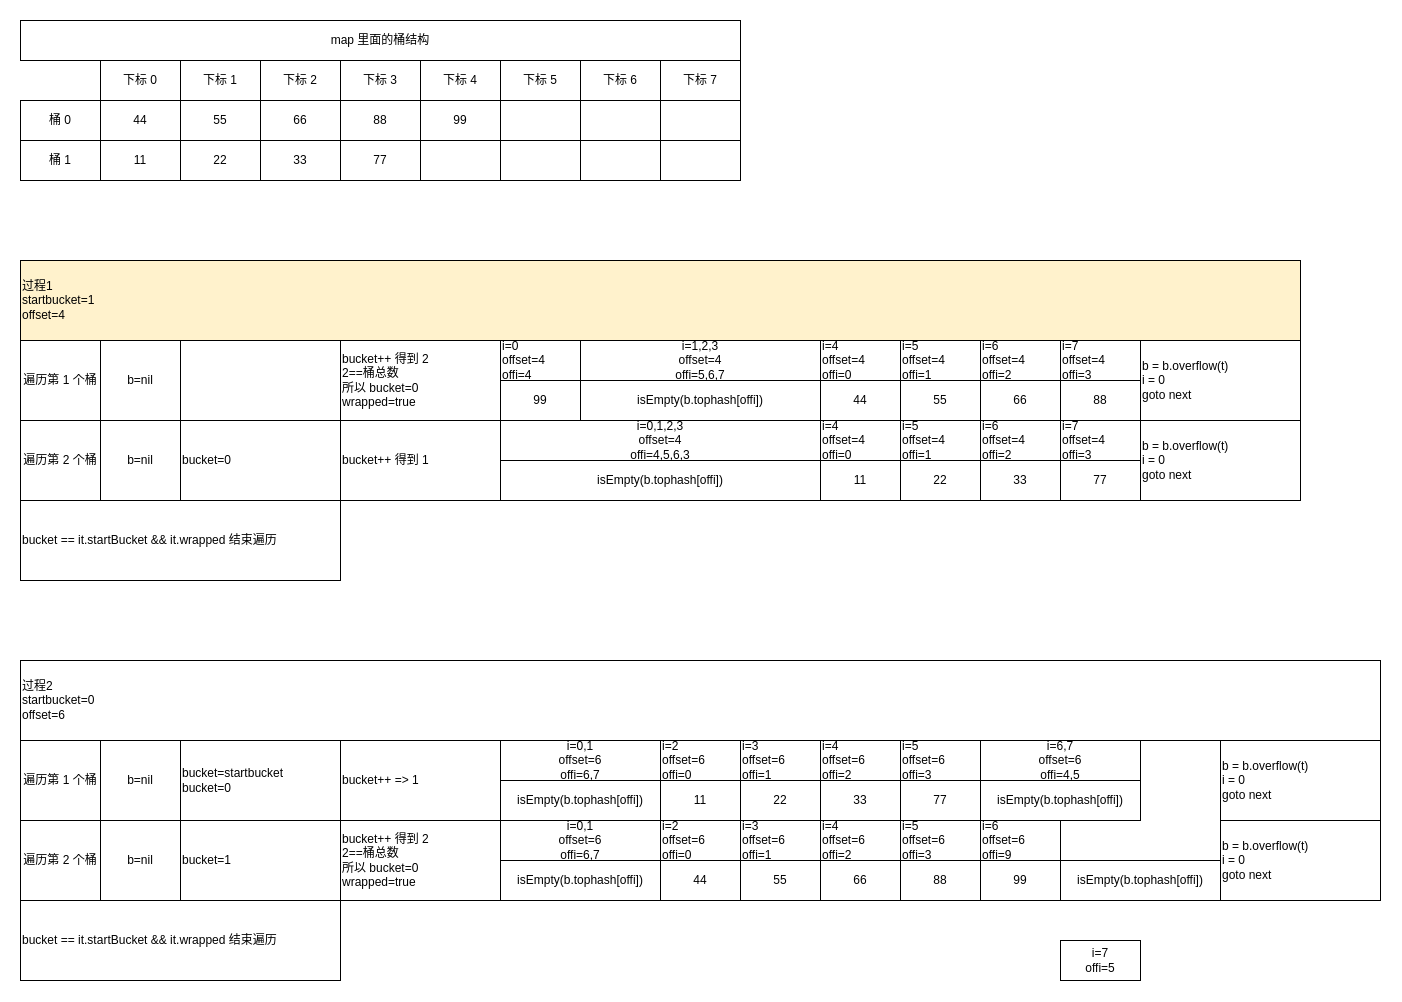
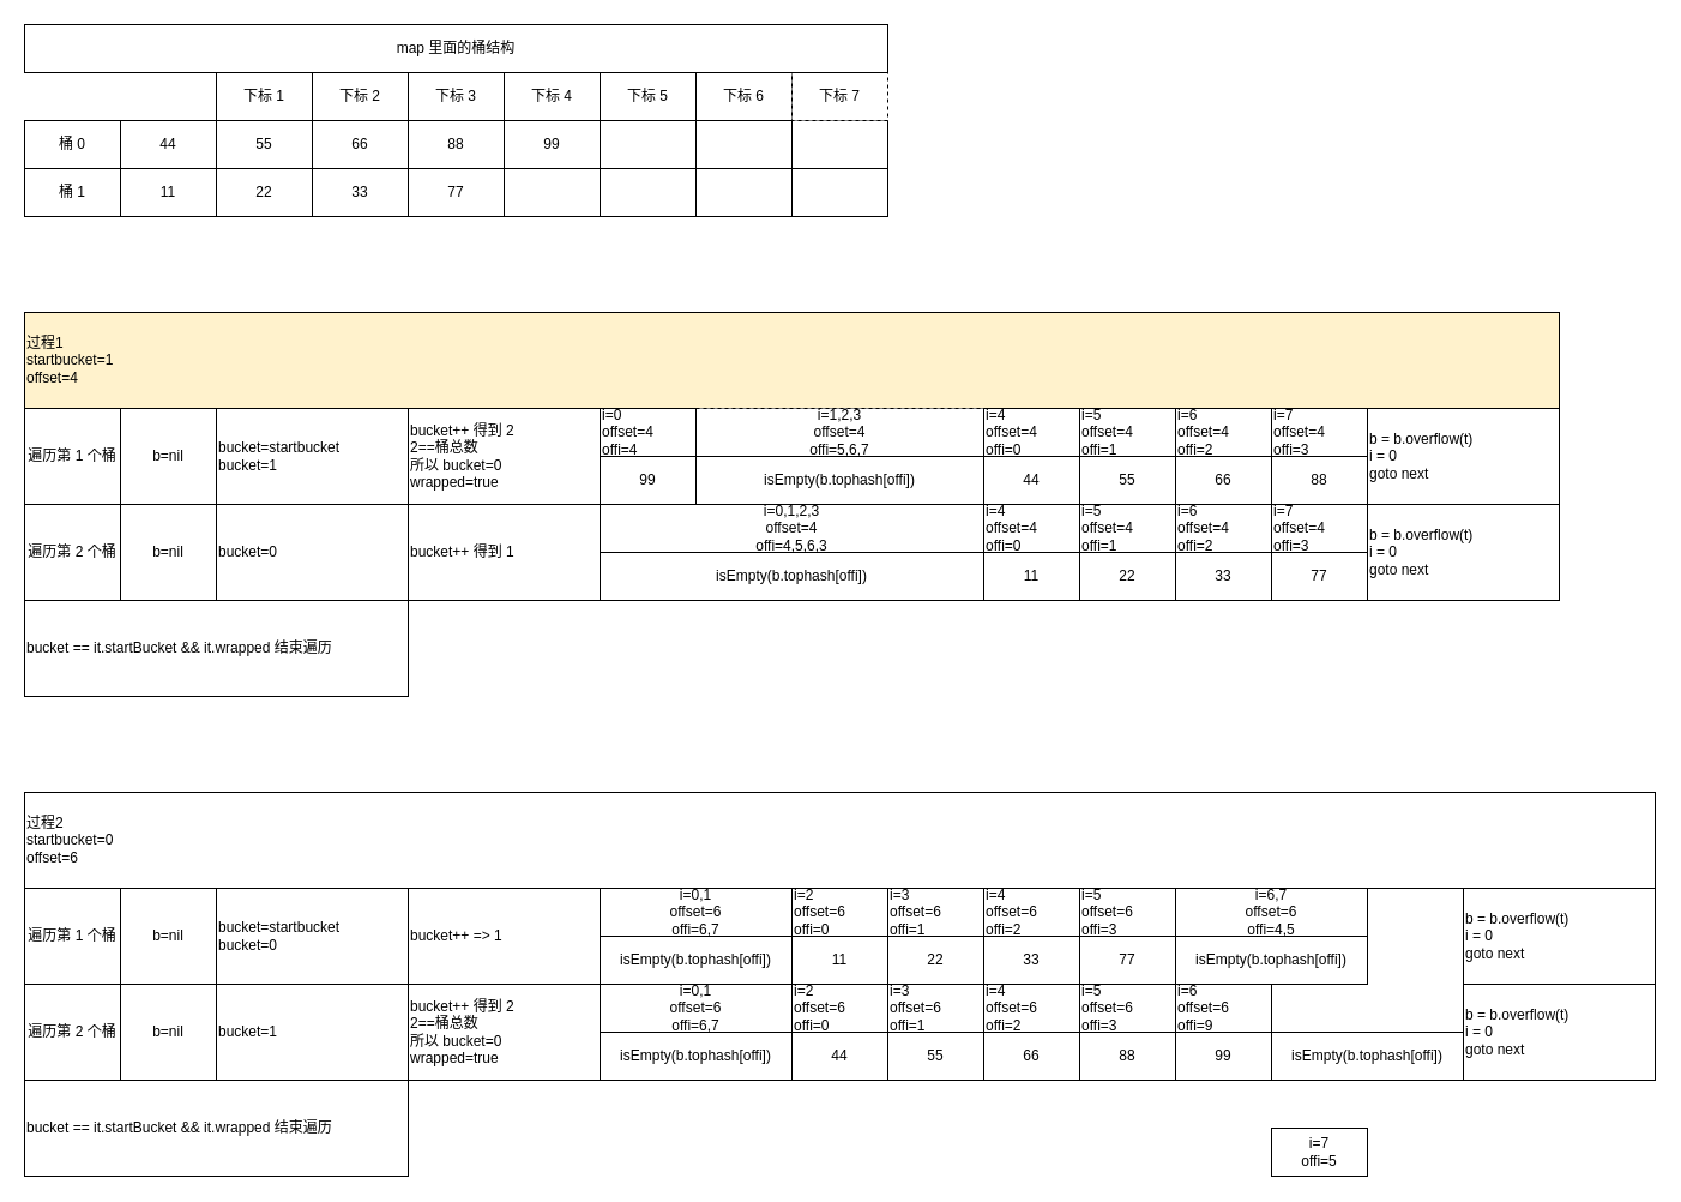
  <mxCell id="0" />
  <mxCell id="1" parent="0" />
  <mxCell id="2" value="桶 0" style="rounded=0;whiteSpace=wrap;html=1;" vertex="1" parent="1"><mxGeometry x="20" y="100" width="80" height="40" as="geometry" /></mxCell>
  <mxCell id="3" value="桶 1" style="rounded=0;whiteSpace=wrap;html=1;" vertex="1" parent="1"><mxGeometry x="20" y="140" width="80" height="40" as="geometry" /></mxCell>
  <mxCell id="4" value="44" style="rounded=0;whiteSpace=wrap;html=1;" vertex="1" parent="1"><mxGeometry x="100" y="100" width="80" height="40" as="geometry" /></mxCell>
  <mxCell id="5" value="55" style="rounded=0;whiteSpace=wrap;html=1;" vertex="1" parent="1"><mxGeometry x="180" y="100" width="80" height="40" as="geometry" /></mxCell>
  <mxCell id="6" value="66" style="rounded=0;whiteSpace=wrap;html=1;" vertex="1" parent="1"><mxGeometry x="260" y="100" width="80" height="40" as="geometry" /></mxCell>
  <mxCell id="7" value="88" style="rounded=0;whiteSpace=wrap;html=1;" vertex="1" parent="1"><mxGeometry x="340" y="100" width="80" height="40" as="geometry" /></mxCell>
  <mxCell id="8" value="99" style="rounded=0;whiteSpace=wrap;html=1;" vertex="1" parent="1"><mxGeometry x="420" y="100" width="80" height="40" as="geometry" /></mxCell>
  <mxCell id="9" value="11" style="rounded=0;whiteSpace=wrap;html=1;" vertex="1" parent="1"><mxGeometry x="100" y="140" width="80" height="40" as="geometry" /></mxCell>
  <mxCell id="10" value="22" style="rounded=0;whiteSpace=wrap;html=1;" vertex="1" parent="1"><mxGeometry x="180" y="140" width="80" height="40" as="geometry" /></mxCell>
  <mxCell id="11" value="33" style="rounded=0;whiteSpace=wrap;html=1;" vertex="1" parent="1"><mxGeometry x="260" y="140" width="80" height="40" as="geometry" /></mxCell>
  <mxCell id="12" value="77" style="rounded=0;whiteSpace=wrap;html=1;" vertex="1" parent="1"><mxGeometry x="340" y="140" width="80" height="40" as="geometry" /></mxCell>
  <mxCell id="13" value="" style="rounded=0;whiteSpace=wrap;html=1;" vertex="1" parent="1"><mxGeometry x="660" y="100" width="80" height="40" as="geometry" /></mxCell>
- <mxCell id="14" value="下标 0" style="rounded=0;whiteSpace=wrap;html=1;" vertex="1" parent="1"><mxGeometry x="100" y="60" width="80" height="40" as="geometry" /></mxCell>
  <mxCell id="15" value="下标&amp;nbsp;1" style="rounded=0;whiteSpace=wrap;html=1;" vertex="1" parent="1"><mxGeometry x="180" y="60" width="80" height="40" as="geometry" /></mxCell>
  <mxCell id="16" value="下标&amp;nbsp;2" style="rounded=0;whiteSpace=wrap;html=1;" vertex="1" parent="1"><mxGeometry x="260" y="60" width="80" height="40" as="geometry" /></mxCell>
  <mxCell id="17" value="下标&amp;nbsp;3" style="rounded=0;whiteSpace=wrap;html=1;" vertex="1" parent="1"><mxGeometry x="340" y="60" width="80" height="40" as="geometry" /></mxCell>
  <mxCell id="18" value="下标&amp;nbsp;4" style="rounded=0;whiteSpace=wrap;html=1;" vertex="1" parent="1"><mxGeometry x="420" y="60" width="80" height="40" as="geometry" /></mxCell>
  <mxCell id="19" value="下标&amp;nbsp;5" style="rounded=0;whiteSpace=wrap;html=1;" vertex="1" parent="1"><mxGeometry x="500" y="60" width="80" height="40" as="geometry" /></mxCell>
  <mxCell id="20" value="下标&amp;nbsp;6" style="rounded=0;whiteSpace=wrap;html=1;" vertex="1" parent="1"><mxGeometry x="580" y="60" width="80" height="40" as="geometry" /></mxCell>
- <mxCell id="21" value="下标&amp;nbsp;7" style="rounded=0;whiteSpace=wrap;html=1;" vertex="1" parent="1"><mxGeometry x="660" y="60" width="80" height="40" as="geometry" /></mxCell>
+ <mxCell id="21" value="下标&amp;nbsp;7" style="rounded=0;whiteSpace=wrap;html=1;dashed=1;" vertex="1" parent="1"><mxGeometry x="660" y="60" width="80" height="40" as="geometry" /></mxCell>
  <mxCell id="22" value="&lt;div&gt;过程1&lt;/div&gt;&lt;div&gt;startbucket=1&lt;/div&gt;&lt;div&gt;offset=4&lt;/div&gt;" style="rounded=0;whiteSpace=wrap;html=1;align=left;fillColor=#fff2cc;" vertex="1" parent="1"><mxGeometry x="20" y="260" width="1280" height="80" as="geometry" /></mxCell>
  <mxCell id="23" value="bucket++ 得到 2&lt;br&gt;2==桶总数&lt;br&gt;所以 bucket=0&lt;br&gt;wrapped=true" style="rounded=0;whiteSpace=wrap;html=1;align=left;" vertex="1" parent="1"><mxGeometry x="340" y="340" width="160" height="80" as="geometry" /></mxCell>
- <mxCell id="24" value="i=1,2,3&lt;br&gt;offset=4&lt;br&gt;offi=5,6,7" style="rounded=0;whiteSpace=wrap;html=1;" vertex="1" parent="1"><mxGeometry x="580" y="340" width="240" height="40" as="geometry" /></mxCell>
+ <mxCell id="24" value="i=1,2,3&lt;br&gt;offset=4&lt;br&gt;offi=5,6,7" style="rounded=0;whiteSpace=wrap;html=1;dashed=1;" vertex="1" parent="1"><mxGeometry x="580" y="340" width="240" height="40" as="geometry" /></mxCell>
  <mxCell id="25" value="i=0,1,2,3&lt;br&gt;offset=4&lt;br&gt;&lt;span style=&quot;text-align: left&quot;&gt;offi=4,5,6,3&lt;/span&gt;" style="rounded=0;whiteSpace=wrap;html=1;" vertex="1" parent="1"><mxGeometry x="500" y="420" width="320" height="40" as="geometry" /></mxCell>
+ <mxCell id="26" value="bucket=startbucket&lt;br&gt;bucket=1" style="rounded=0;whiteSpace=wrap;html=1;align=left;" vertex="1" parent="1"><mxGeometry x="180" y="340" width="160" height="80" as="geometry" /></mxCell>
  <mxCell id="27" value="i=0&lt;br&gt;offset=4&lt;br&gt;offi=4" style="rounded=0;whiteSpace=wrap;html=1;align=left;" vertex="1" parent="1"><mxGeometry x="500" y="340" width="80" height="40" as="geometry" /></mxCell>
  <mxCell id="28" value="bucket=0" style="rounded=0;whiteSpace=wrap;html=1;align=left;" vertex="1" parent="1"><mxGeometry x="180" y="420" width="160" height="80" as="geometry" /></mxCell>
  <mxCell id="29" value="bucket++ 得到 1" style="rounded=0;whiteSpace=wrap;html=1;align=left;" vertex="1" parent="1"><mxGeometry x="340" y="420" width="160" height="80" as="geometry" /></mxCell>
  <mxCell id="30" value="过程2&lt;br&gt;startbucket=0&lt;br&gt;offset=6" style="rounded=0;whiteSpace=wrap;html=1;align=left;" vertex="1" parent="1"><mxGeometry x="20" y="660" width="1360" height="80" as="geometry" /></mxCell>
  <mxCell id="31" value="i=2&lt;br&gt;offset=6&lt;br&gt;offi=0" style="rounded=0;whiteSpace=wrap;html=1;align=left;" vertex="1" parent="1"><mxGeometry x="660" y="740" width="80" height="40" as="geometry" /></mxCell>
  <mxCell id="32" value="bucket=startbucket&lt;br&gt;bucket=0" style="rounded=0;whiteSpace=wrap;html=1;align=left;" vertex="1" parent="1"><mxGeometry x="180" y="740" width="160" height="80" as="geometry" /></mxCell>
  <mxCell id="33" value="bucket++ =&amp;gt; 1" style="rounded=0;whiteSpace=wrap;html=1;align=left;" vertex="1" parent="1"><mxGeometry x="340" y="740" width="160" height="80" as="geometry" /></mxCell>
  <mxCell id="34" value="i=0,1&lt;br&gt;offset=6&lt;br&gt;&lt;span style=&quot;text-align: left&quot;&gt;offi=6,7&lt;/span&gt;" style="rounded=0;whiteSpace=wrap;html=1;" vertex="1" parent="1"><mxGeometry x="500" y="740" width="160" height="40" as="geometry" /></mxCell>
  <mxCell id="35" value="bucket=1" style="rounded=0;whiteSpace=wrap;html=1;align=left;" vertex="1" parent="1"><mxGeometry x="180" y="820" width="160" height="80" as="geometry" /></mxCell>
  <mxCell id="36" value="i=0,1&lt;br&gt;&lt;span style=&quot;text-align: left&quot;&gt;offset=6&lt;/span&gt;&lt;br style=&quot;text-align: left&quot;&gt;&lt;span style=&quot;text-align: left&quot;&gt;offi=6,7&lt;/span&gt;" style="rounded=0;whiteSpace=wrap;html=1;" vertex="1" parent="1"><mxGeometry x="500" y="820" width="160" height="40" as="geometry" /></mxCell>
  <mxCell id="37" value="" style="rounded=0;whiteSpace=wrap;html=1;" vertex="1" parent="1"><mxGeometry x="660" y="140" width="80" height="40" as="geometry" /></mxCell>
  <mxCell id="38" value="" style="rounded=0;whiteSpace=wrap;html=1;" vertex="1" parent="1"><mxGeometry x="580" y="100" width="80" height="40" as="geometry" /></mxCell>
  <mxCell id="39" value="" style="rounded=0;whiteSpace=wrap;html=1;" vertex="1" parent="1"><mxGeometry x="580" y="140" width="80" height="40" as="geometry" /></mxCell>
  <mxCell id="40" value="" style="rounded=0;whiteSpace=wrap;html=1;" vertex="1" parent="1"><mxGeometry x="500" y="100" width="80" height="40" as="geometry" /></mxCell>
  <mxCell id="41" value="" style="rounded=0;whiteSpace=wrap;html=1;" vertex="1" parent="1"><mxGeometry x="500" y="140" width="80" height="40" as="geometry" /></mxCell>
  <mxCell id="42" value="" style="rounded=0;whiteSpace=wrap;html=1;" vertex="1" parent="1"><mxGeometry x="420" y="140" width="80" height="40" as="geometry" /></mxCell>
  <mxCell id="43" value="b=nil" style="rounded=0;whiteSpace=wrap;html=1;" vertex="1" parent="1"><mxGeometry x="100" y="340" width="80" height="80" as="geometry" /></mxCell>
  <mxCell id="44" value="99" style="rounded=0;whiteSpace=wrap;html=1;" vertex="1" parent="1"><mxGeometry x="500" y="380" width="80" height="40" as="geometry" /></mxCell>
  <mxCell id="45" value="i=4&lt;br&gt;offset=4&lt;br&gt;offi=0" style="rounded=0;whiteSpace=wrap;html=1;align=left;" vertex="1" parent="1"><mxGeometry x="820" y="340" width="80" height="40" as="geometry" /></mxCell>
  <mxCell id="46" value="44" style="rounded=0;whiteSpace=wrap;html=1;" vertex="1" parent="1"><mxGeometry x="820" y="380" width="80" height="40" as="geometry" /></mxCell>
  <mxCell id="47" value="i=5&lt;br&gt;offset=4&lt;br&gt;offi=1" style="rounded=0;whiteSpace=wrap;html=1;align=left;" vertex="1" parent="1"><mxGeometry x="900" y="340" width="80" height="40" as="geometry" /></mxCell>
  <mxCell id="48" value="i=6&lt;br&gt;offset=4&lt;br&gt;offi=2" style="rounded=0;whiteSpace=wrap;html=1;align=left;" vertex="1" parent="1"><mxGeometry x="980" y="340" width="80" height="40" as="geometry" /></mxCell>
  <mxCell id="49" value="i=7&lt;br&gt;offset=4&lt;br&gt;offi=3" style="rounded=0;whiteSpace=wrap;html=1;align=left;" vertex="1" parent="1"><mxGeometry x="1060" y="340" width="80" height="40" as="geometry" /></mxCell>
  <mxCell id="50" value="55" style="rounded=0;whiteSpace=wrap;html=1;" vertex="1" parent="1"><mxGeometry x="900" y="380" width="80" height="40" as="geometry" /></mxCell>
  <mxCell id="51" value="66" style="rounded=0;whiteSpace=wrap;html=1;" vertex="1" parent="1"><mxGeometry x="980" y="380" width="80" height="40" as="geometry" /></mxCell>
  <mxCell id="52" value="88" style="rounded=0;whiteSpace=wrap;html=1;" vertex="1" parent="1"><mxGeometry x="1060" y="380" width="80" height="40" as="geometry" /></mxCell>
  <mxCell id="53" value="&lt;div&gt;b = b.overflow(t)&lt;/div&gt;&lt;div&gt;i = 0&lt;/div&gt;&lt;div&gt;goto next&lt;/div&gt;" style="rounded=0;whiteSpace=wrap;html=1;align=left;" vertex="1" parent="1"><mxGeometry x="1140" y="340" width="160" height="80" as="geometry" /></mxCell>
  <mxCell id="54" value="11" style="rounded=0;whiteSpace=wrap;html=1;" vertex="1" parent="1"><mxGeometry x="820" y="460" width="80" height="40" as="geometry" /></mxCell>
  <mxCell id="55" value="22" style="rounded=0;whiteSpace=wrap;html=1;" vertex="1" parent="1"><mxGeometry x="900" y="460" width="80" height="40" as="geometry" /></mxCell>
  <mxCell id="56" value="33" style="rounded=0;whiteSpace=wrap;html=1;" vertex="1" parent="1"><mxGeometry x="980" y="460" width="80" height="40" as="geometry" /></mxCell>
  <mxCell id="57" value="77" style="rounded=0;whiteSpace=wrap;html=1;" vertex="1" parent="1"><mxGeometry x="1060" y="460" width="80" height="40" as="geometry" /></mxCell>
  <mxCell id="58" value="isEmpty(b.tophash[offi])" style="rounded=0;whiteSpace=wrap;html=1;" vertex="1" parent="1"><mxGeometry x="580" y="380" width="240" height="40" as="geometry" /></mxCell>
  <mxCell id="59" value="b=nil" style="rounded=0;whiteSpace=wrap;html=1;" vertex="1" parent="1"><mxGeometry x="100" y="420" width="80" height="80" as="geometry" /></mxCell>
  <mxCell id="60" value="&lt;div&gt;b = b.overflow(t)&lt;/div&gt;&lt;div&gt;i = 0&lt;/div&gt;&lt;div&gt;goto next&lt;/div&gt;" style="rounded=0;whiteSpace=wrap;html=1;align=left;" vertex="1" parent="1"><mxGeometry x="1140" y="420" width="160" height="80" as="geometry" /></mxCell>
  <mxCell id="61" value="遍历第 1 个桶" style="rounded=0;whiteSpace=wrap;html=1;" vertex="1" parent="1"><mxGeometry x="20" y="340" width="80" height="80" as="geometry" /></mxCell>
  <mxCell id="62" value="遍历第 2 个桶" style="rounded=0;whiteSpace=wrap;html=1;" vertex="1" parent="1"><mxGeometry x="20" y="420" width="80" height="80" as="geometry" /></mxCell>
  <mxCell id="63" value="isEmpty(b.tophash[offi])" style="rounded=0;whiteSpace=wrap;html=1;" vertex="1" parent="1"><mxGeometry x="500" y="460" width="320" height="40" as="geometry" /></mxCell>
  <mxCell id="64" value="i=4&lt;br&gt;offset=4&lt;br&gt;offi=0" style="rounded=0;whiteSpace=wrap;html=1;align=left;" vertex="1" parent="1"><mxGeometry x="820" y="420" width="80" height="40" as="geometry" /></mxCell>
  <mxCell id="65" value="i=5&lt;br&gt;offset=4&lt;br&gt;offi=1" style="rounded=0;whiteSpace=wrap;html=1;align=left;" vertex="1" parent="1"><mxGeometry x="900" y="420" width="80" height="40" as="geometry" /></mxCell>
  <mxCell id="66" value="i=6&lt;br&gt;offset=4&lt;br&gt;offi=2" style="rounded=0;whiteSpace=wrap;html=1;align=left;" vertex="1" parent="1"><mxGeometry x="980" y="420" width="80" height="40" as="geometry" /></mxCell>
  <mxCell id="67" value="i=7&lt;br&gt;offset=4&lt;br&gt;offi=3" style="rounded=0;whiteSpace=wrap;html=1;align=left;" vertex="1" parent="1"><mxGeometry x="1060" y="420" width="80" height="40" as="geometry" /></mxCell>
  <mxCell id="68" value="bucket == it.startBucket &amp;amp;&amp;amp; it.wrapped 结束遍历" style="rounded=0;whiteSpace=wrap;html=1;align=left;" vertex="1" parent="1"><mxGeometry x="20" y="500" width="320" height="80" as="geometry" /></mxCell>
  <mxCell id="69" value="b=nil" style="rounded=0;whiteSpace=wrap;html=1;" vertex="1" parent="1"><mxGeometry x="100" y="740" width="80" height="80" as="geometry" /></mxCell>
  <mxCell id="70" value="b=nil" style="rounded=0;whiteSpace=wrap;html=1;" vertex="1" parent="1"><mxGeometry x="100" y="820" width="80" height="80" as="geometry" /></mxCell>
  <mxCell id="71" value="遍历第 1 个桶" style="rounded=0;whiteSpace=wrap;html=1;" vertex="1" parent="1"><mxGeometry x="20" y="740" width="80" height="80" as="geometry" /></mxCell>
  <mxCell id="72" value="遍历第 2 个桶" style="rounded=0;whiteSpace=wrap;html=1;" vertex="1" parent="1"><mxGeometry x="20" y="820" width="80" height="80" as="geometry" /></mxCell>
  <mxCell id="73" value="bucket++ 得到 2&lt;br&gt;2==桶总数&lt;br&gt;所以 bucket=0&lt;br&gt;wrapped=true" style="rounded=0;whiteSpace=wrap;html=1;align=left;" vertex="1" parent="1"><mxGeometry x="340" y="820" width="160" height="80" as="geometry" /></mxCell>
  <mxCell id="74" value="isEmpty(b.tophash[offi])" style="rounded=0;whiteSpace=wrap;html=1;" vertex="1" parent="1"><mxGeometry x="500" y="780" width="160" height="40" as="geometry" /></mxCell>
  <mxCell id="75" value="isEmpty(b.tophash[offi])" style="rounded=0;whiteSpace=wrap;html=1;" vertex="1" parent="1"><mxGeometry x="500" y="860" width="160" height="40" as="geometry" /></mxCell>
  <mxCell id="76" value="11" style="rounded=0;whiteSpace=wrap;html=1;" vertex="1" parent="1"><mxGeometry x="660" y="780" width="80" height="40" as="geometry" /></mxCell>
  <mxCell id="77" value="22" style="rounded=0;whiteSpace=wrap;html=1;" vertex="1" parent="1"><mxGeometry x="740" y="780" width="80" height="40" as="geometry" /></mxCell>
  <mxCell id="78" value="33" style="rounded=0;whiteSpace=wrap;html=1;" vertex="1" parent="1"><mxGeometry x="820" y="780" width="80" height="40" as="geometry" /></mxCell>
  <mxCell id="79" value="77" style="rounded=0;whiteSpace=wrap;html=1;" vertex="1" parent="1"><mxGeometry x="900" y="780" width="80" height="40" as="geometry" /></mxCell>
  <mxCell id="80" value="i=3&lt;br&gt;offset=6&lt;br&gt;offi=1" style="rounded=0;whiteSpace=wrap;html=1;align=left;" vertex="1" parent="1"><mxGeometry x="740" y="740" width="80" height="40" as="geometry" /></mxCell>
  <mxCell id="81" value="i=4&lt;br&gt;offset=6&lt;br&gt;offi=2" style="rounded=0;whiteSpace=wrap;html=1;align=left;" vertex="1" parent="1"><mxGeometry x="820" y="740" width="80" height="40" as="geometry" /></mxCell>
  <mxCell id="82" value="i=5&lt;br&gt;offset=6&lt;br&gt;offi=3" style="rounded=0;whiteSpace=wrap;html=1;align=left;" vertex="1" parent="1"><mxGeometry x="900" y="740" width="80" height="40" as="geometry" /></mxCell>
  <mxCell id="83" value="i=6,7&lt;br&gt;offset=6&lt;br&gt;&lt;span style=&quot;text-align: left&quot;&gt;offi=4,5&lt;/span&gt;" style="rounded=0;whiteSpace=wrap;html=1;" vertex="1" parent="1"><mxGeometry x="980" y="740" width="160" height="40" as="geometry" /></mxCell>
  <mxCell id="84" value="isEmpty(b.tophash[offi])" style="rounded=0;whiteSpace=wrap;html=1;" vertex="1" parent="1"><mxGeometry x="980" y="780" width="160" height="40" as="geometry" /></mxCell>
  <mxCell id="85" value="i=7&lt;br&gt;&lt;span style=&quot;text-align: left&quot;&gt;offi=5&lt;/span&gt;" style="rounded=0;whiteSpace=wrap;html=1;" vertex="1" parent="1"><mxGeometry x="1060" y="940" width="80" height="40" as="geometry" /></mxCell>
  <mxCell id="86" value="&lt;span&gt;isEmpty(b.tophash[offi])&lt;/span&gt;" style="rounded=0;whiteSpace=wrap;html=1;" vertex="1" parent="1"><mxGeometry x="1060" y="860" width="160" height="40" as="geometry" /></mxCell>
  <mxCell id="87" value="44" style="rounded=0;whiteSpace=wrap;html=1;" vertex="1" parent="1"><mxGeometry x="660" y="860" width="80" height="40" as="geometry" /></mxCell>
  <mxCell id="88" value="55" style="rounded=0;whiteSpace=wrap;html=1;" vertex="1" parent="1"><mxGeometry x="740" y="860" width="80" height="40" as="geometry" /></mxCell>
  <mxCell id="89" value="66" style="rounded=0;whiteSpace=wrap;html=1;" vertex="1" parent="1"><mxGeometry x="820" y="860" width="80" height="40" as="geometry" /></mxCell>
  <mxCell id="90" value="88" style="rounded=0;whiteSpace=wrap;html=1;" vertex="1" parent="1"><mxGeometry x="900" y="860" width="80" height="40" as="geometry" /></mxCell>
  <mxCell id="91" value="99" style="rounded=0;whiteSpace=wrap;html=1;" vertex="1" parent="1"><mxGeometry x="980" y="860" width="80" height="40" as="geometry" /></mxCell>
  <mxCell id="92" value="i=6&lt;br&gt;offset=6&lt;br&gt;offi=9" style="rounded=0;whiteSpace=wrap;html=1;align=left;" vertex="1" parent="1"><mxGeometry x="980" y="820" width="80" height="40" as="geometry" /></mxCell>
  <mxCell id="93" value="&lt;div&gt;b = b.overflow(t)&lt;/div&gt;&lt;div&gt;i = 0&lt;/div&gt;&lt;div&gt;goto next&lt;/div&gt;" style="rounded=0;whiteSpace=wrap;html=1;align=left;" vertex="1" parent="1"><mxGeometry x="1220" y="740" width="160" height="80" as="geometry" /></mxCell>
  <mxCell id="94" value="&lt;div&gt;b = b.overflow(t)&lt;/div&gt;&lt;div&gt;i = 0&lt;/div&gt;&lt;div&gt;goto next&lt;/div&gt;" style="rounded=0;whiteSpace=wrap;html=1;align=left;" vertex="1" parent="1"><mxGeometry x="1220" y="820" width="160" height="80" as="geometry" /></mxCell>
  <mxCell id="95" value="bucket == it.startBucket &amp;amp;&amp;amp; it.wrapped 结束遍历" style="rounded=0;whiteSpace=wrap;html=1;align=left;" vertex="1" parent="1"><mxGeometry x="20" y="900" width="320" height="80" as="geometry" /></mxCell>
  <mxCell id="96" value="map 里面的桶结构" style="rounded=0;whiteSpace=wrap;html=1;" vertex="1" parent="1"><mxGeometry x="20" y="20" width="720" height="40" as="geometry" /></mxCell>
  <mxCell id="97" value="i=2&lt;br&gt;offset=6&lt;br&gt;offi=0" style="rounded=0;whiteSpace=wrap;html=1;align=left;" vertex="1" parent="1"><mxGeometry x="660" y="820" width="80" height="40" as="geometry" /></mxCell>
  <mxCell id="98" value="i=3&lt;br&gt;offset=6&lt;br&gt;offi=1" style="rounded=0;whiteSpace=wrap;html=1;align=left;" vertex="1" parent="1"><mxGeometry x="740" y="820" width="80" height="40" as="geometry" /></mxCell>
  <mxCell id="99" value="i=4&lt;br&gt;offset=6&lt;br&gt;offi=2" style="rounded=0;whiteSpace=wrap;html=1;align=left;" vertex="1" parent="1"><mxGeometry x="820" y="820" width="80" height="40" as="geometry" /></mxCell>
  <mxCell id="100" value="i=5&lt;br&gt;offset=6&lt;br&gt;offi=3" style="rounded=0;whiteSpace=wrap;html=1;align=left;" vertex="1" parent="1"><mxGeometry x="900" y="820" width="80" height="40" as="geometry" /></mxCell>
